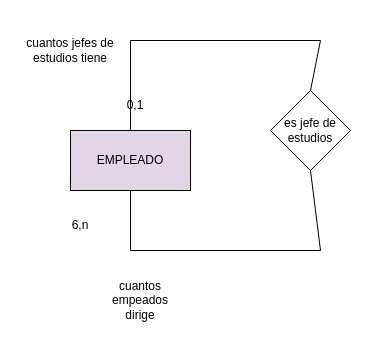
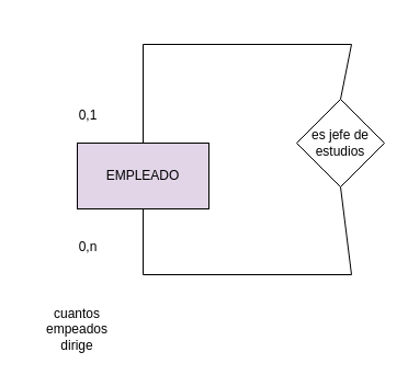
  <mxCell id="0" />
  <mxCell id="1" parent="0" />
  <mxCell id="2" value="EMPLEADO" style="rounded=0;whiteSpace=wrap;html=1;fillColor=#e1d5e7;" vertex="1" parent="1"><mxGeometry x="70" y="130" width="120" height="60" as="geometry" /></mxCell>
  <mxCell id="3" value="es jefe de estudios" style="rhombus;whiteSpace=wrap;html=1;" vertex="1" parent="1"><mxGeometry x="270" y="90" width="80" height="80" as="geometry" /></mxCell>
  <mxCell id="4" value="" style="endArrow=none;html=1;rounded=0;exitX=0.5;exitY=0;exitDx=0;exitDy=0;entryX=0.5;entryY=0;entryDx=0;entryDy=0;" edge="1" parent="1" source="2" target="3"><mxGeometry width="50" height="50" relative="1" as="geometry"><mxPoint x="180" y="370" as="sourcePoint" /><mxPoint x="230" y="320" as="targetPoint" /><Array as="points"><mxPoint x="130" y="40" /><mxPoint x="320" y="40" /></Array></mxGeometry></mxCell>
  <mxCell id="5" value="" style="endArrow=none;html=1;rounded=0;exitX=0.5;exitY=1;exitDx=0;exitDy=0;entryX=0.5;entryY=1;entryDx=0;entryDy=0;" edge="1" parent="1" source="2" target="3"><mxGeometry width="50" height="50" relative="1" as="geometry"><mxPoint x="130" y="340" as="sourcePoint" /><mxPoint x="320" y="330" as="targetPoint" /><Array as="points"><mxPoint x="130" y="250" /><mxPoint x="320" y="250" /></Array></mxGeometry></mxCell>
- <mxCell id="6" value="6,n" style="text;html=1;strokeColor=none;fillColor=none;align=center;verticalAlign=middle;whiteSpace=wrap;rounded=0;" vertex="1" parent="1"><mxGeometry x="50" y="210" width="60" height="30" as="geometry" /></mxCell>
- <mxCell id="7" value="0,1" style="text;html=1;strokeColor=none;fillColor=none;align=center;verticalAlign=middle;whiteSpace=wrap;rounded=0;" vertex="1" parent="1"><mxGeometry x="105" y="90" width="60" height="30" as="geometry" /></mxCell>
- <mxCell id="8" value="cuantos empeados dirige" style="text;html=1;strokeColor=none;fillColor=none;align=center;verticalAlign=middle;whiteSpace=wrap;rounded=0;" vertex="1" parent="1"><mxGeometry x="95" y="270" width="90" height="60" as="geometry" /></mxCell>
- <mxCell id="9" value="cuantos jefes de estudios tiene" style="text;html=1;strokeColor=none;fillColor=none;align=center;verticalAlign=middle;whiteSpace=wrap;rounded=0;" vertex="1" parent="1"><mxGeometry x="20" y="20" width="100" height="60" as="geometry" /></mxCell>
+ <mxCell id="6" value="0,n" style="text;html=1;strokeColor=none;fillColor=none;align=center;verticalAlign=middle;whiteSpace=wrap;rounded=0;" vertex="1" parent="1"><mxGeometry x="50" y="210" width="60" height="30" as="geometry" /></mxCell>
+ <mxCell id="7" value="0,1" style="text;html=1;strokeColor=none;fillColor=none;align=center;verticalAlign=middle;whiteSpace=wrap;rounded=0;" vertex="1" parent="1"><mxGeometry x="50" y="90" width="60" height="30" as="geometry" /></mxCell>
+ <mxCell id="8" value="cuantos empeados dirige" style="text;html=1;strokeColor=none;fillColor=none;align=center;verticalAlign=middle;whiteSpace=wrap;rounded=0;" vertex="1" parent="1"><mxGeometry x="25" y="270" width="90" height="60" as="geometry" /></mxCell>
